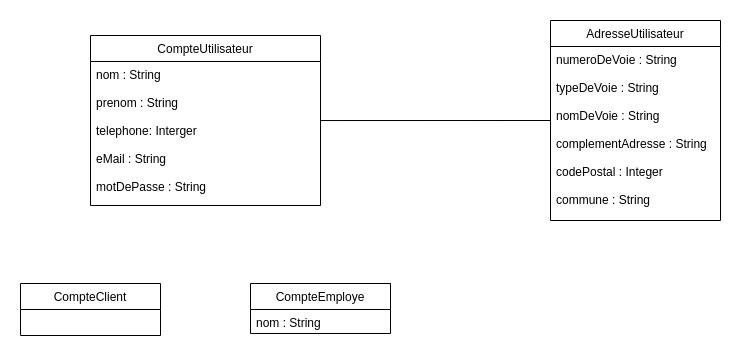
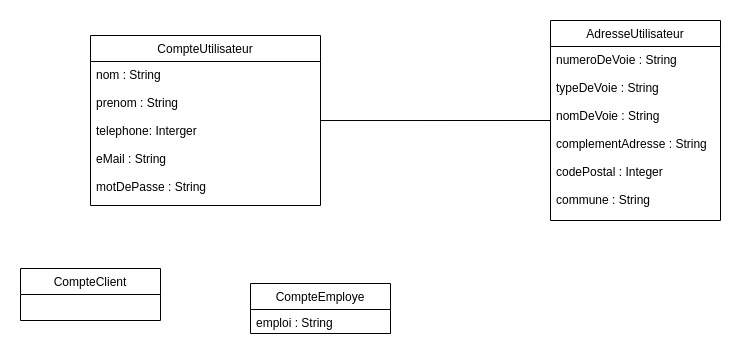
  <mxCell id="0" />
  <mxCell id="1" parent="0" />
  <mxCell id="2" value="CompteEmploye" style="swimlane;fontStyle=0;childLayout=stackLayout;horizontal=1;startSize=26;fillColor=none;horizontalStack=0;resizeParent=1;resizeParentMax=0;resizeLast=0;collapsible=1;marginBottom=0;" vertex="1" parent="1"><mxGeometry x="250" y="283" width="140" height="50" as="geometry" /></mxCell>
- <mxCell id="3" value="nom : String&#10;" style="text;strokeColor=none;fillColor=none;align=left;verticalAlign=top;spacingLeft=4;spacingRight=4;overflow=hidden;rotatable=0;points=[[0,0.5],[1,0.5]];portConstraint=eastwest;" vertex="1" parent="2"><mxGeometry y="26" width="140" height="24" as="geometry" /></mxCell>
+ <mxCell id="3" value="emploi : String&#10;" style="text;strokeColor=none;fillColor=none;align=left;verticalAlign=top;spacingLeft=4;spacingRight=4;overflow=hidden;rotatable=0;points=[[0,0.5],[1,0.5]];portConstraint=eastwest;" vertex="1" parent="2"><mxGeometry y="26" width="140" height="24" as="geometry" /></mxCell>
  <mxCell id="4" value="CompteUtilisateur" style="swimlane;fontStyle=0;childLayout=stackLayout;horizontal=1;startSize=26;fillColor=none;horizontalStack=0;resizeParent=1;resizeParentMax=0;resizeLast=0;collapsible=1;marginBottom=0;" vertex="1" parent="1"><mxGeometry x="90" y="35" width="230" height="170" as="geometry" /></mxCell>
  <mxCell id="5" value="nom : String&#10;&#10;prenom : String&#10;&#10;telephone: Interger&#10;&#10;eMail : String&#10;&#10;motDePasse : String&#10;" style="text;strokeColor=none;fillColor=none;align=left;verticalAlign=top;spacingLeft=4;spacingRight=4;overflow=hidden;rotatable=0;points=[[0,0.5],[1,0.5]];portConstraint=eastwest;" vertex="1" parent="4"><mxGeometry y="26" width="230" height="144" as="geometry" /></mxCell>
- <mxCell id="6" value="CompteClient" style="swimlane;fontStyle=0;childLayout=stackLayout;horizontal=1;startSize=26;fillColor=none;horizontalStack=0;resizeParent=1;resizeParentMax=0;resizeLast=0;collapsible=1;marginBottom=0;" vertex="1" parent="1"><mxGeometry x="20" y="283" width="140" height="52" as="geometry" /></mxCell>
+ <mxCell id="6" value="CompteClient" style="swimlane;fontStyle=0;childLayout=stackLayout;horizontal=1;startSize=26;fillColor=none;horizontalStack=0;resizeParent=1;resizeParentMax=0;resizeLast=0;collapsible=1;marginBottom=0;" vertex="1" parent="1"><mxGeometry x="20" y="268" width="140" height="52" as="geometry" /></mxCell>
  <mxCell id="7" value="AdresseUtilisateur" style="swimlane;fontStyle=0;childLayout=stackLayout;horizontal=1;startSize=26;fillColor=none;horizontalStack=0;resizeParent=1;resizeParentMax=0;resizeLast=0;collapsible=1;marginBottom=0;" vertex="1" parent="1"><mxGeometry x="550" y="20" width="170" height="200" as="geometry" /></mxCell>
  <mxCell id="8" value="numeroDeVoie : String&#10;&#10;typeDeVoie : String&#10;&#10;nomDeVoie : String&#10;&#10;complementAdresse : String&#10;&#10;codePostal : Integer&#10;&#10;commune : String&#10;&#10;&#10;&#10;" style="text;strokeColor=none;fillColor=none;align=left;verticalAlign=top;spacingLeft=4;spacingRight=4;overflow=hidden;rotatable=0;points=[[0,0.5],[1,0.5]];portConstraint=eastwest;" vertex="1" parent="7"><mxGeometry y="26" width="170" height="174" as="geometry" /></mxCell>
  <mxCell id="9" style="edgeStyle=none;rounded=0;orthogonalLoop=1;jettySize=auto;html=1;entryX=0;entryY=0.5;entryDx=0;entryDy=0;endArrow=none;endFill=0;exitX=1;exitY=0.41;exitDx=0;exitDy=0;exitPerimeter=0;" edge="1" parent="1" source="5" target="7"><mxGeometry relative="1" as="geometry" /></mxCell>
